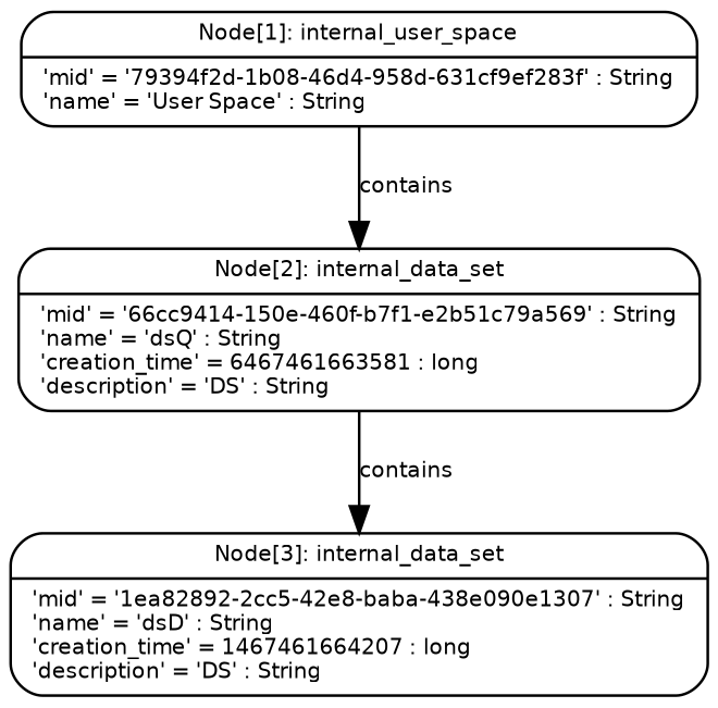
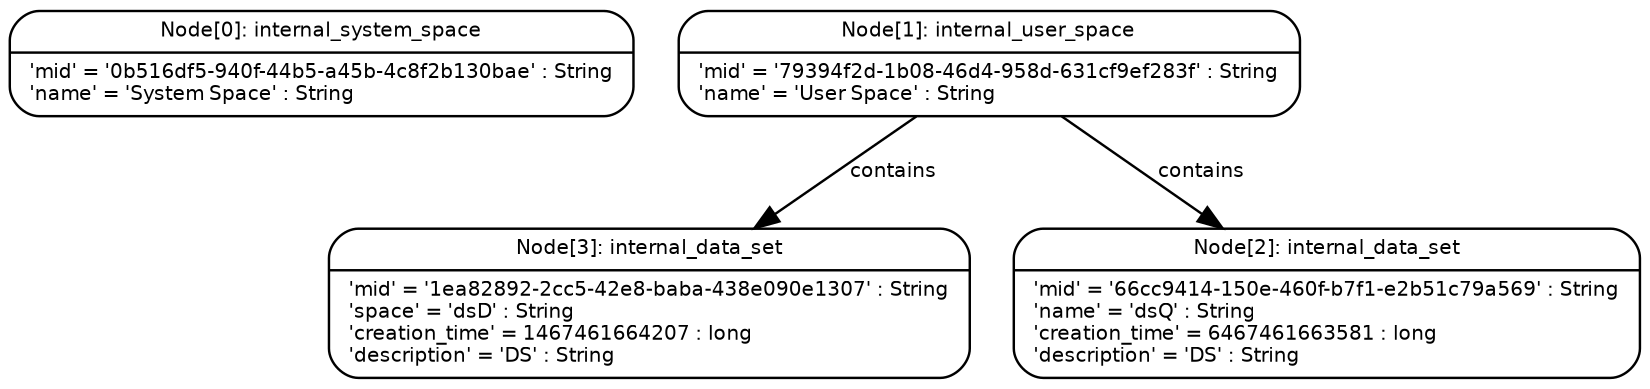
  digraph {
    node [fontname="Bitstream Vera Sans" fontsize=8 shape=Mrecord]
    edge [fontname="Bitstream Vera Sans" fontsize=8]
+   n1 [label="{Node\[0\]: internal_system_space|'mid' = '0b516df5-940f-44b5-a45b-4c8f2b130bae' : String\l'name' = 'System Space' : String\l}"]
    n2 [label="{Node\[1\]: internal_user_space|'mid' = '79394f2d-1b08-46d4-958d-631cf9ef283f' : String\l'name' = 'User Space' : String\l}"]
-   n3 [label="{Node\[3\]: internal_data_set|'mid' = '1ea82892-2cc5-42e8-baba-438e090e1307' : String\l'name' = 'dsD' : String\l'creation_time' = 1467461664207 : long\l'description' = 'DS' : String\l}"]
+   n3 [label="{Node\[3\]: internal_data_set|'mid' = '1ea82892-2cc5-42e8-baba-438e090e1307' : String\l'space' = 'dsD' : String\l'creation_time' = 1467461664207 : long\l'description' = 'DS' : String\l}"]
    n4 [label="{Node\[2\]: internal_data_set|'mid' = '66cc9414-150e-460f-b7f1-e2b51c79a569' : String\l'name' = 'dsQ' : String\l'creation_time' = 6467461663581 : long\l'description' = 'DS' : String\l}"]
-   n4 -> n3 [label="contains\n"]
+   n2 -> n3 [label="contains\n"]
    n2 -> n4 [label="contains\n"]
  }
